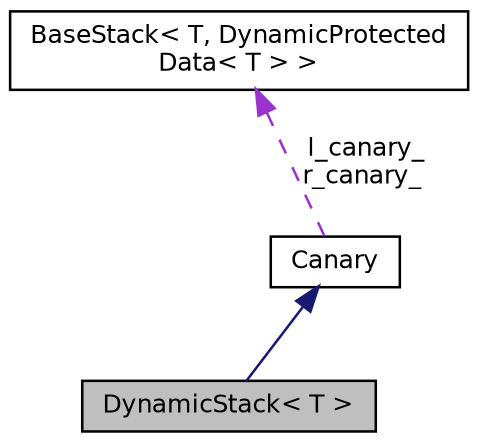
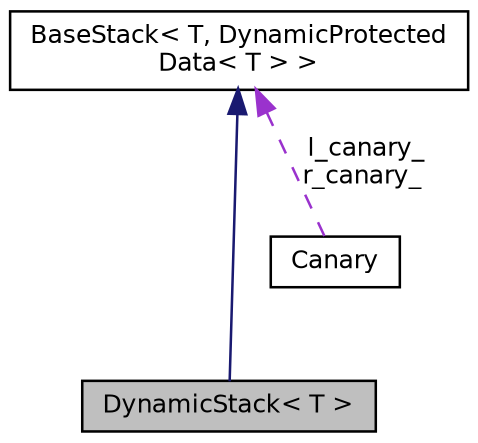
  digraph {
    node [color=black fillcolor=white fontname=Helvetica fontsize=10 shape=record style=filled]
    edge [dir=back fontname=Helvetica fontsize=10 labelfontname=Helvetica labelfontsize=10]
    n1 [fillcolor=grey75 fontcolor=black height=0.2 label="DynamicStack\< T \>" width=0.4]
    n2 [height=0.2 label="BaseStack\< T, DynamicProtected\lData\< T \> \>" width=0.4]
    n3 [height=0.2 label=Canary width=0.4]
-   n3 -> n1 [color=midnightblue style=solid]
+   n2 -> n1 [color=midnightblue style=solid]
    n2 -> n3 [color=darkorchid3 label=" l_canary_\nr_canary_" style=dashed]
  }
